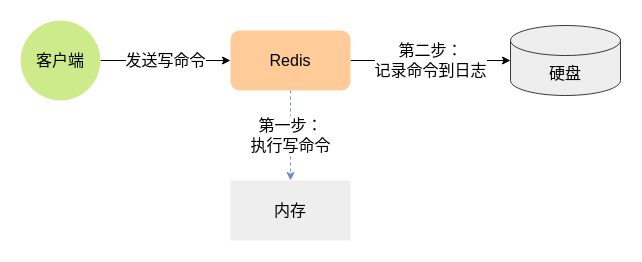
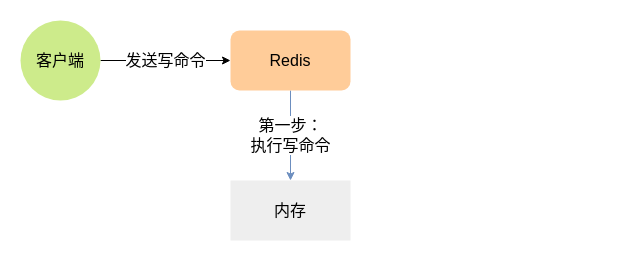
  <mxCell id="0" />
  <mxCell id="1" parent="0" />
- <mxCell id="2" value="第一步：&lt;br&gt;执行写命令" style="edgeStyle=orthogonalEdgeStyle;rounded=0;orthogonalLoop=1;jettySize=auto;html=1;fontSize=16;fillColor=#dae8fc;strokeColor=#6c8ebf;dashed=1;" edge="1" parent="1" source="4" target="7"><mxGeometry relative="1" as="geometry" /></mxCell>
- <mxCell id="3" value="第二步：&lt;br&gt;记录命令到日志" style="edgeStyle=orthogonalEdgeStyle;rounded=0;orthogonalLoop=1;jettySize=auto;html=1;fontSize=16;" edge="1" parent="1" source="4" target="8"><mxGeometry relative="1" as="geometry" /></mxCell>
+ <mxCell id="2" value="第一步：&lt;br&gt;执行写命令" style="edgeStyle=orthogonalEdgeStyle;rounded=0;orthogonalLoop=1;jettySize=auto;html=1;fontSize=16;fillColor=#dae8fc;strokeColor=#6c8ebf;" edge="1" parent="1" source="4" target="7"><mxGeometry relative="1" as="geometry" /></mxCell>
  <mxCell id="4" value="Redis" style="rounded=1;whiteSpace=wrap;html=1;fontSize=16;fillColor=#ffcc99;strokeColor=none;" vertex="1" parent="1"><mxGeometry x="230" y="30" width="120" height="60" as="geometry" /></mxCell>
  <mxCell id="5" value="发送写命令" style="edgeStyle=orthogonalEdgeStyle;rounded=0;orthogonalLoop=1;jettySize=auto;html=1;fontSize=16;" edge="1" parent="1" source="6" target="4"><mxGeometry relative="1" as="geometry" /></mxCell>
  <mxCell id="6" value="客户端" style="ellipse;whiteSpace=wrap;html=1;aspect=fixed;fontSize=16;fillColor=#cdeb8b;strokeColor=none;" vertex="1" parent="1"><mxGeometry x="20" y="20" width="80" height="80" as="geometry" /></mxCell>
  <mxCell id="7" value="内存" style="rounded=0;whiteSpace=wrap;html=1;fontSize=16;fillColor=#eeeeee;strokeColor=none;" vertex="1" parent="1"><mxGeometry x="230" y="180" width="120" height="60" as="geometry" /></mxCell>
- <mxCell id="8" value="硬盘" style="shape=cylinder3;whiteSpace=wrap;html=1;boundedLbl=1;backgroundOutline=1;size=15;fontSize=16;fillColor=#eeeeee;strokeColor=#36393d;" vertex="1" parent="1"><mxGeometry x="510" y="25" width="110" height="70" as="geometry" /></mxCell>
